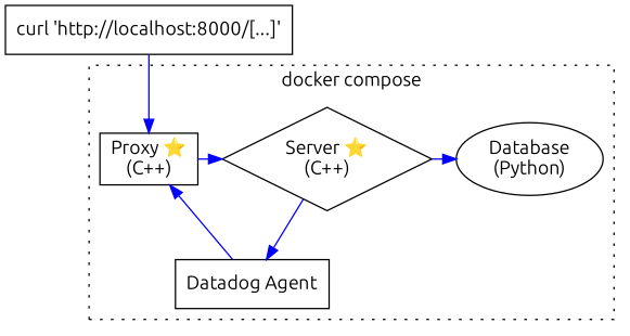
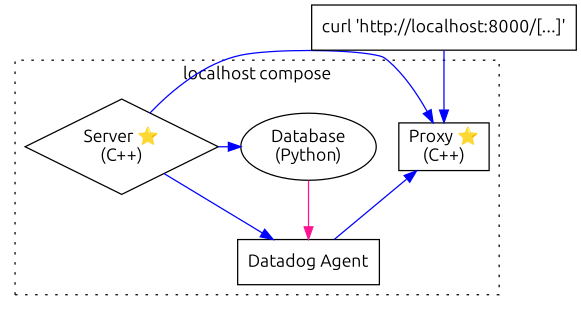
  digraph {
    fontname=Ubuntu
    rankdir=TB
    node [fontname=Ubuntu shape=box]
    edge [color=blue fontname=Ubuntu]
    n1 [label="Proxy ⭐\n(C++)"]
    n2 [label="Server ⭐\n(C++)" shape=diamond]
    n3 [label="Database\n(Python)" shape=ellipse]
    n4 [label="Datadog Agent"]
    n5 [label="curl 'http://localhost:8000/[...]'"]
    subgraph cluster_1 {
-     label="docker compose"
+     label="localhost compose"
      rankdir=LR
      style=dotted
      n4
      subgraph sub_2 {
        label="docker compose"
        rank=source
        rankdir=LR
        style=dotted
        n1
        n2
        n3
      }
    }
-   n1 -> n2
+   n2 -> n1
    n2 -> n3
    n2 -> n4
+   n3 -> n4 [color=deeppink]
    n4 -> n1
    n5 -> n1
  }
